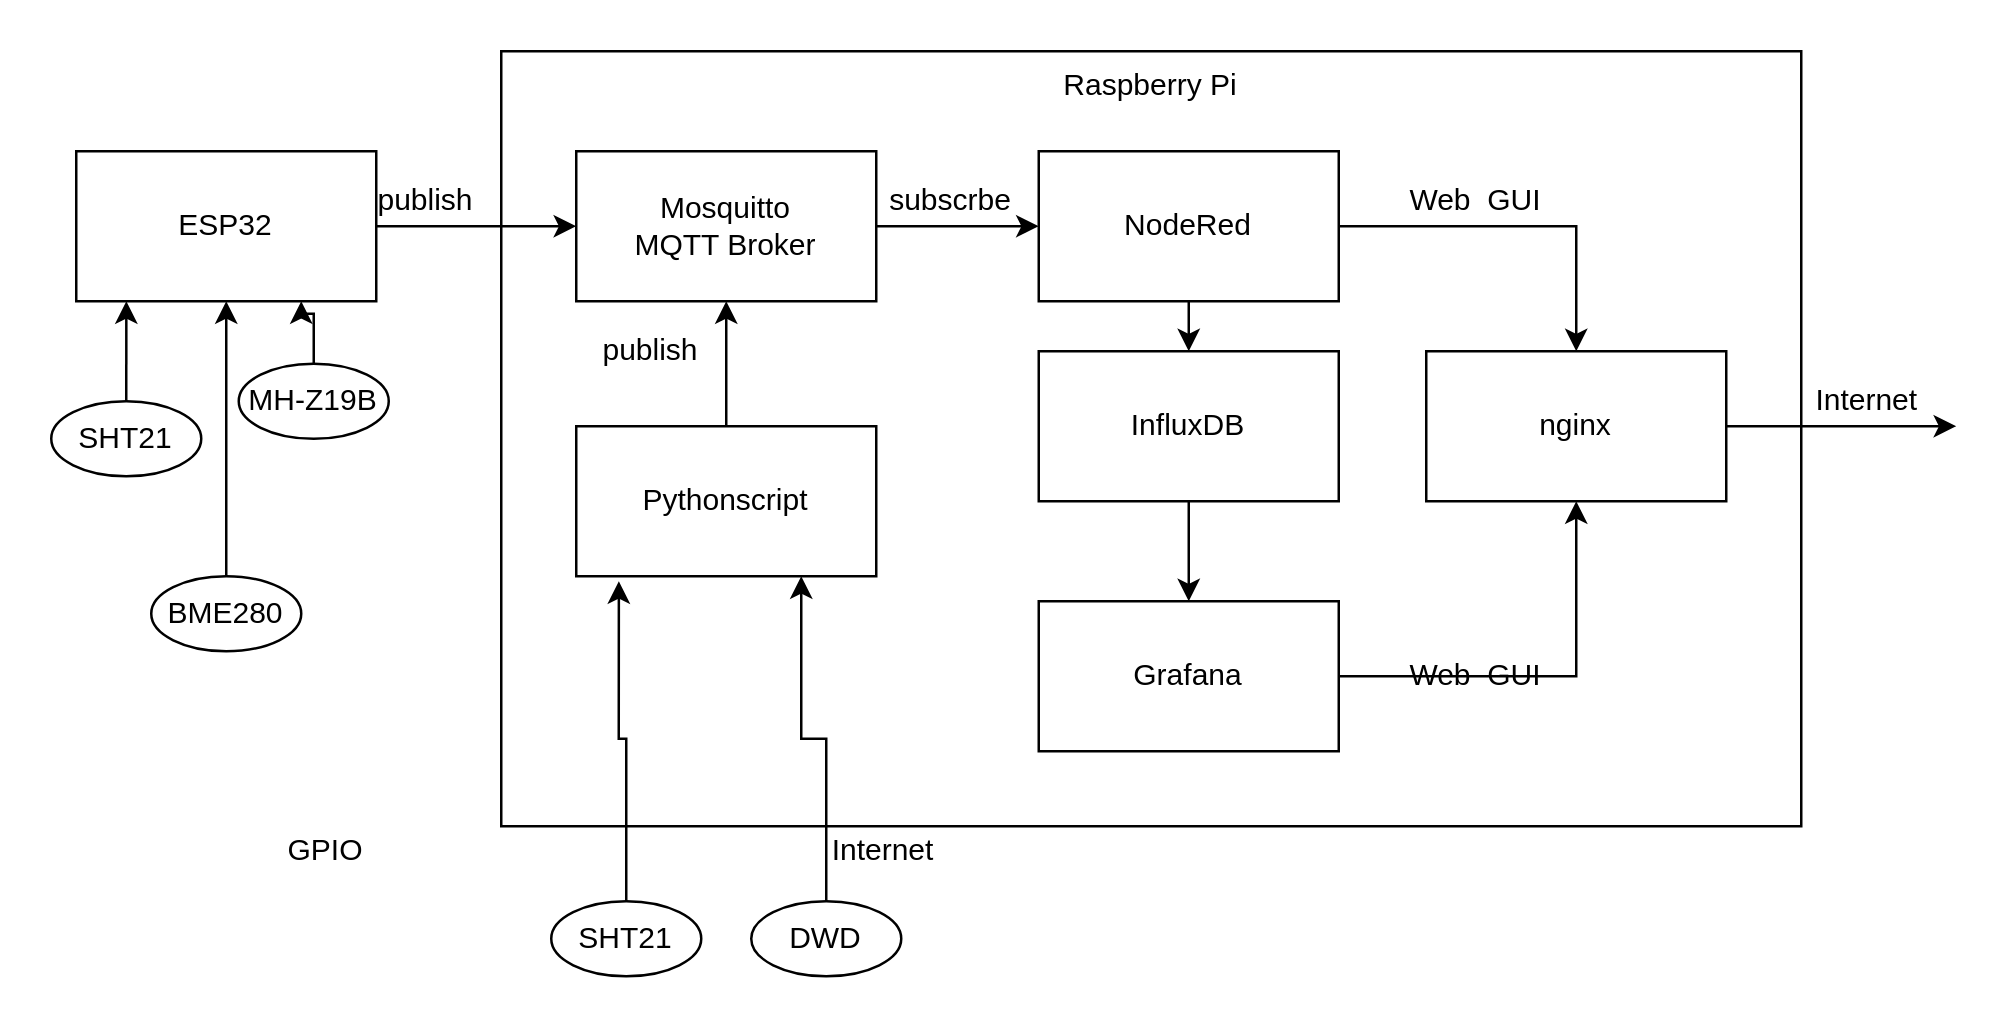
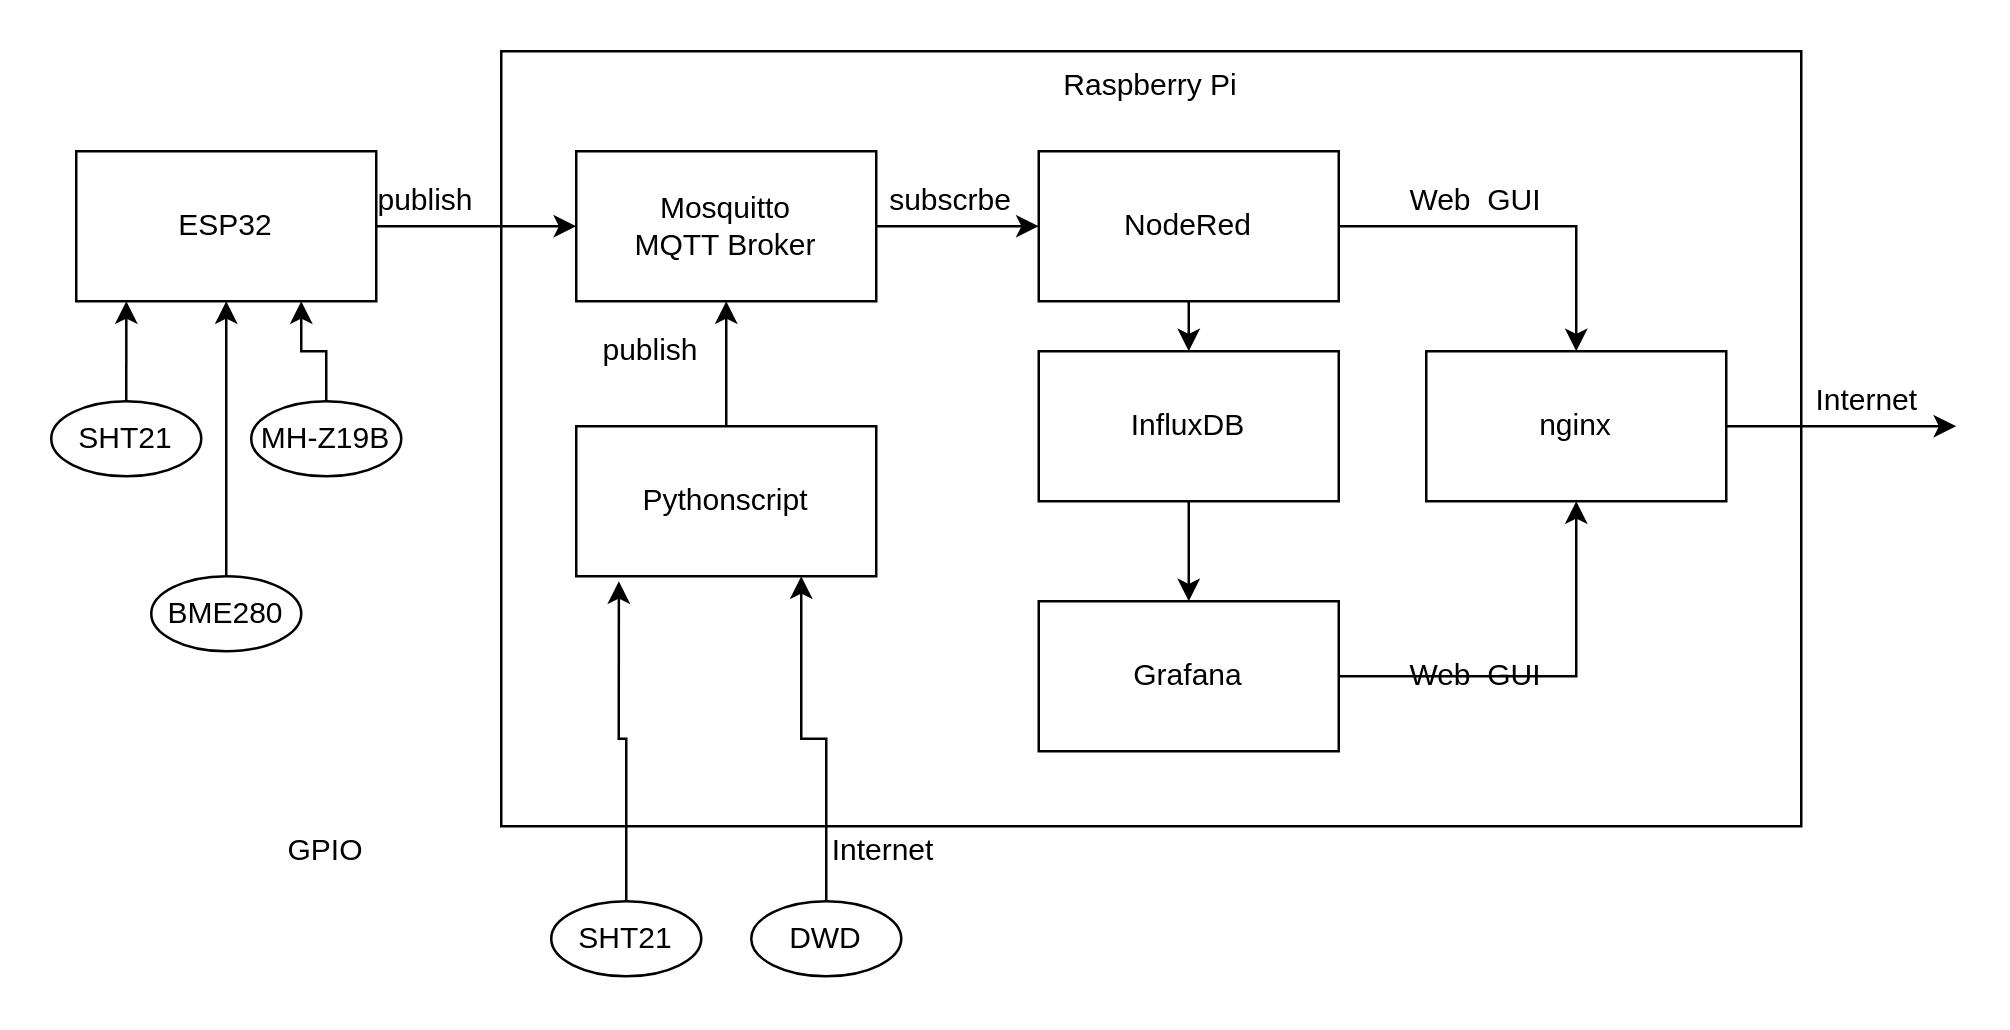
  <mxCell id="0" />
  <mxCell id="1" parent="0" />
  <mxCell id="2" value="ESP32" style="rounded=0;whiteSpace=wrap;html=1;" vertex="1" parent="1"><mxGeometry x="30" y="60" width="120" height="60" as="geometry" /></mxCell>
  <mxCell id="3" value="Raspberry Pi" style="rounded=0;whiteSpace=wrap;html=1;verticalAlign=top;" vertex="1" parent="1"><mxGeometry x="200" y="20" width="520" height="310" as="geometry" /></mxCell>
  <mxCell id="4" style="edgeStyle=orthogonalEdgeStyle;rounded=0;orthogonalLoop=1;jettySize=auto;html=1;exitX=1;exitY=0.5;exitDx=0;exitDy=0;entryX=0;entryY=0.5;entryDx=0;entryDy=0;" edge="1" parent="1" source="5" target="8"><mxGeometry relative="1" as="geometry" /></mxCell>
  <mxCell id="5" value="Mosquitto&lt;br&gt;MQTT Broker" style="rounded=0;whiteSpace=wrap;html=1;" vertex="1" parent="1"><mxGeometry x="230" y="60" width="120" height="60" as="geometry" /></mxCell>
  <mxCell id="6" style="edgeStyle=orthogonalEdgeStyle;rounded=0;orthogonalLoop=1;jettySize=auto;html=1;exitX=1;exitY=0.5;exitDx=0;exitDy=0;entryX=0.5;entryY=0;entryDx=0;entryDy=0;" edge="1" parent="1" source="8" target="17"><mxGeometry relative="1" as="geometry" /></mxCell>
  <mxCell id="7" style="edgeStyle=orthogonalEdgeStyle;rounded=0;orthogonalLoop=1;jettySize=auto;html=1;exitX=0.5;exitY=1;exitDx=0;exitDy=0;entryX=0.5;entryY=0;entryDx=0;entryDy=0;" edge="1" parent="1" source="8" target="10"><mxGeometry relative="1" as="geometry" /></mxCell>
  <mxCell id="8" value="NodeRed" style="rounded=0;whiteSpace=wrap;html=1;" vertex="1" parent="1"><mxGeometry x="415" y="60" width="120" height="60" as="geometry" /></mxCell>
  <mxCell id="9" style="edgeStyle=orthogonalEdgeStyle;rounded=0;orthogonalLoop=1;jettySize=auto;html=1;exitX=0.5;exitY=1;exitDx=0;exitDy=0;" edge="1" parent="1" source="10" target="12"><mxGeometry relative="1" as="geometry" /></mxCell>
  <mxCell id="10" value="InfluxDB" style="rounded=0;whiteSpace=wrap;html=1;" vertex="1" parent="1"><mxGeometry x="415" y="140" width="120" height="60" as="geometry" /></mxCell>
  <mxCell id="11" style="edgeStyle=orthogonalEdgeStyle;rounded=0;orthogonalLoop=1;jettySize=auto;html=1;exitX=1;exitY=0.5;exitDx=0;exitDy=0;" edge="1" parent="1" source="12" target="17"><mxGeometry relative="1" as="geometry" /></mxCell>
  <mxCell id="12" value="Grafana" style="rounded=0;whiteSpace=wrap;html=1;" vertex="1" parent="1"><mxGeometry x="415" y="240" width="120" height="60" as="geometry" /></mxCell>
  <mxCell id="13" style="edgeStyle=orthogonalEdgeStyle;rounded=0;orthogonalLoop=1;jettySize=auto;html=1;exitX=0.5;exitY=0;exitDx=0;exitDy=0;entryX=0.5;entryY=1;entryDx=0;entryDy=0;" edge="1" parent="1" source="14" target="5"><mxGeometry relative="1" as="geometry" /></mxCell>
  <mxCell id="14" value="Pythonscript" style="rounded=0;whiteSpace=wrap;html=1;" vertex="1" parent="1"><mxGeometry x="230" y="170" width="120" height="60" as="geometry" /></mxCell>
  <mxCell id="15" style="edgeStyle=orthogonalEdgeStyle;rounded=0;orthogonalLoop=1;jettySize=auto;html=1;exitX=1;exitY=0.5;exitDx=0;exitDy=0;entryX=0;entryY=0.5;entryDx=0;entryDy=0;" edge="1" parent="1" source="2" target="5"><mxGeometry relative="1" as="geometry" /></mxCell>
  <mxCell id="16" style="edgeStyle=orthogonalEdgeStyle;rounded=0;orthogonalLoop=1;jettySize=auto;html=1;exitX=1;exitY=0.5;exitDx=0;exitDy=0;" edge="1" parent="1" source="17"><mxGeometry relative="1" as="geometry"><mxPoint x="782" y="170" as="targetPoint" /></mxGeometry></mxCell>
  <mxCell id="17" value="nginx" style="rounded=0;whiteSpace=wrap;html=1;" vertex="1" parent="1"><mxGeometry x="570" y="140" width="120" height="60" as="geometry" /></mxCell>
  <mxCell id="18" value="Web&amp;nbsp; GUI" style="text;html=1;strokeColor=none;fillColor=none;align=center;verticalAlign=middle;whiteSpace=wrap;rounded=0;" vertex="1" parent="1"><mxGeometry x="560" y="70" width="60" height="20" as="geometry" /></mxCell>
  <mxCell id="19" value="Web&amp;nbsp; GUI" style="text;html=1;strokeColor=none;fillColor=none;align=center;verticalAlign=middle;whiteSpace=wrap;rounded=0;" vertex="1" parent="1"><mxGeometry x="560" y="260" width="60" height="20" as="geometry" /></mxCell>
  <mxCell id="20" value="Internet" style="text;html=1;align=center;verticalAlign=middle;resizable=0;points=[];autosize=1;" vertex="1" parent="1"><mxGeometry x="716" y="150" width="60" height="20" as="geometry" /></mxCell>
  <mxCell id="21" value="publish" style="text;html=1;strokeColor=none;fillColor=none;align=center;verticalAlign=middle;whiteSpace=wrap;rounded=0;" vertex="1" parent="1"><mxGeometry x="150" y="70" width="40" height="20" as="geometry" /></mxCell>
  <mxCell id="22" value="publish" style="text;html=1;strokeColor=none;fillColor=none;align=center;verticalAlign=middle;whiteSpace=wrap;rounded=0;" vertex="1" parent="1"><mxGeometry x="240" y="130" width="40" height="20" as="geometry" /></mxCell>
  <mxCell id="23" value="subscrbe" style="text;html=1;strokeColor=none;fillColor=none;align=center;verticalAlign=middle;whiteSpace=wrap;rounded=0;" vertex="1" parent="1"><mxGeometry x="360" y="70" width="40" height="20" as="geometry" /></mxCell>
  <mxCell id="24" style="edgeStyle=orthogonalEdgeStyle;rounded=0;orthogonalLoop=1;jettySize=auto;html=1;exitX=0.5;exitY=0;exitDx=0;exitDy=0;entryX=0.142;entryY=1.033;entryDx=0;entryDy=0;entryPerimeter=0;" edge="1" parent="1" source="25" target="14"><mxGeometry relative="1" as="geometry" /></mxCell>
  <mxCell id="25" value="SHT21" style="ellipse;whiteSpace=wrap;html=1;" vertex="1" parent="1"><mxGeometry x="220" y="360" width="60" height="30" as="geometry" /></mxCell>
  <mxCell id="26" style="edgeStyle=orthogonalEdgeStyle;rounded=0;orthogonalLoop=1;jettySize=auto;html=1;exitX=0.5;exitY=0;exitDx=0;exitDy=0;entryX=0.75;entryY=1;entryDx=0;entryDy=0;" edge="1" parent="1" source="27" target="14"><mxGeometry relative="1" as="geometry" /></mxCell>
  <mxCell id="27" value="DWD" style="ellipse;whiteSpace=wrap;html=1;" vertex="1" parent="1"><mxGeometry x="300" y="360" width="60" height="30" as="geometry" /></mxCell>
  <mxCell id="28" style="edgeStyle=orthogonalEdgeStyle;rounded=0;orthogonalLoop=1;jettySize=auto;html=1;entryX=0.167;entryY=1;entryDx=0;entryDy=0;entryPerimeter=0;" edge="1" parent="1" source="29" target="2"><mxGeometry relative="1" as="geometry" /></mxCell>
  <mxCell id="29" value="SHT21" style="ellipse;whiteSpace=wrap;html=1;" vertex="1" parent="1"><mxGeometry x="20" y="160" width="60" height="30" as="geometry" /></mxCell>
  <mxCell id="30" style="edgeStyle=orthogonalEdgeStyle;rounded=0;orthogonalLoop=1;jettySize=auto;html=1;entryX=0.75;entryY=1;entryDx=0;entryDy=0;" edge="1" parent="1" source="31" target="2"><mxGeometry relative="1" as="geometry" /></mxCell>
- <mxCell id="31" value="MH-Z19B" style="ellipse;whiteSpace=wrap;html=1;" vertex="1" parent="1"><mxGeometry x="95" y="145" width="60" height="30" as="geometry" /></mxCell>
+ <mxCell id="31" value="MH-Z19B" style="ellipse;whiteSpace=wrap;html=1;" vertex="1" parent="1"><mxGeometry x="100" y="160" width="60" height="30" as="geometry" /></mxCell>
  <mxCell id="32" style="edgeStyle=orthogonalEdgeStyle;rounded=0;orthogonalLoop=1;jettySize=auto;html=1;entryX=0.5;entryY=1;entryDx=0;entryDy=0;" edge="1" parent="1" source="33" target="2"><mxGeometry relative="1" as="geometry" /></mxCell>
  <mxCell id="33" value="BME280" style="ellipse;whiteSpace=wrap;html=1;" vertex="1" parent="1"><mxGeometry x="60" y="230" width="60" height="30" as="geometry" /></mxCell>
  <mxCell id="34" value="GPIO" style="text;html=1;strokeColor=none;fillColor=none;align=center;verticalAlign=middle;whiteSpace=wrap;rounded=0;" vertex="1" parent="1"><mxGeometry x="110" y="330" width="40" height="20" as="geometry" /></mxCell>
  <mxCell id="35" value="Internet" style="text;html=1;strokeColor=none;fillColor=none;align=center;verticalAlign=middle;whiteSpace=wrap;rounded=0;" vertex="1" parent="1"><mxGeometry x="333" y="330" width="40" height="20" as="geometry" /></mxCell>
